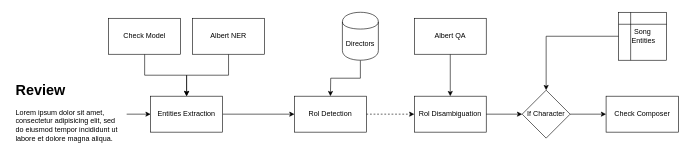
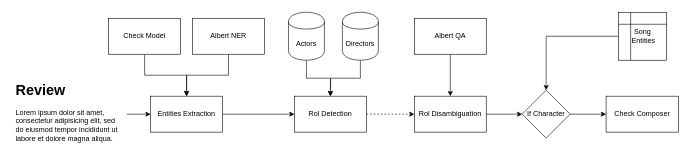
  <mxCell id="0" />
  <mxCell id="1" parent="0" />
  <mxCell id="2" value="" style="edgeStyle=orthogonalEdgeStyle;rounded=0;orthogonalLoop=1;jettySize=auto;html=1;" edge="1" parent="1" source="3" target="5"><mxGeometry relative="1" as="geometry"><mxPoint x="290" y="190" as="targetPoint" /></mxGeometry></mxCell>
  <mxCell id="3" value="&lt;h1&gt;Review&lt;/h1&gt;&lt;p&gt;Lorem ipsum dolor sit amet, consectetur adipisicing elit, sed do eiusmod tempor incididunt ut labore et dolore magna aliqua.&lt;/p&gt;" style="text;html=1;strokeColor=none;fillColor=none;spacing=5;spacingTop=-20;whiteSpace=wrap;overflow=hidden;rounded=0;" vertex="1" parent="1"><mxGeometry x="20" y="130" width="190" height="120" as="geometry" /></mxCell>
  <mxCell id="4" value="" style="edgeStyle=orthogonalEdgeStyle;rounded=0;orthogonalLoop=1;jettySize=auto;html=1;" edge="1" parent="1" source="5" target="7"><mxGeometry relative="1" as="geometry" /></mxCell>
  <mxCell id="5" value="Entities Extraction" style="rounded=0;whiteSpace=wrap;html=1;" vertex="1" parent="1"><mxGeometry x="250" y="160" width="120" height="60" as="geometry" /></mxCell>
  <mxCell id="6" value="" style="edgeStyle=orthogonalEdgeStyle;rounded=0;orthogonalLoop=1;jettySize=auto;html=1;dashed=1;" edge="1" parent="1" source="7" target="9"><mxGeometry relative="1" as="geometry" /></mxCell>
  <mxCell id="7" value="Rol Detection" style="rounded=0;whiteSpace=wrap;html=1;" vertex="1" parent="1"><mxGeometry x="490" y="160" width="120" height="60" as="geometry" /></mxCell>
  <mxCell id="8" value="" style="edgeStyle=orthogonalEdgeStyle;rounded=0;orthogonalLoop=1;jettySize=auto;html=1;" edge="1" parent="1" source="21" target="10"><mxGeometry relative="1" as="geometry" /></mxCell>
  <mxCell id="9" value="Rol Disambiguation" style="rounded=0;whiteSpace=wrap;html=1;" vertex="1" parent="1"><mxGeometry x="690" y="160" width="120" height="60" as="geometry" /></mxCell>
  <mxCell id="10" value="Check Composer" style="rounded=0;whiteSpace=wrap;html=1;" vertex="1" parent="1"><mxGeometry x="1010" y="160" width="121" height="60" as="geometry" /></mxCell>
  <mxCell id="11" style="edgeStyle=orthogonalEdgeStyle;rounded=0;orthogonalLoop=1;jettySize=auto;html=1;exitX=0.5;exitY=1;exitDx=0;exitDy=0;entryX=0.5;entryY=0;entryDx=0;entryDy=0;" edge="1" parent="1" source="12" target="5"><mxGeometry relative="1" as="geometry" /></mxCell>
  <mxCell id="12" value="Check Model" style="rounded=0;whiteSpace=wrap;html=1;" vertex="1" parent="1"><mxGeometry x="180" width="120" height="60" as="geometry" y="30" /></mxCell>
  <mxCell id="13" style="edgeStyle=orthogonalEdgeStyle;rounded=0;orthogonalLoop=1;jettySize=auto;html=1;exitX=0.5;exitY=1;exitDx=0;exitDy=0;entryX=0.5;entryY=0;entryDx=0;entryDy=0;" edge="1" parent="1" source="14" target="5"><mxGeometry relative="1" as="geometry" /></mxCell>
  <mxCell id="14" value="Albert NER" style="rounded=0;whiteSpace=wrap;html=1;" vertex="1" parent="1"><mxGeometry x="320" width="120" height="60" as="geometry" y="30" /></mxCell>
+ <mxCell id="15" style="edgeStyle=orthogonalEdgeStyle;rounded=0;orthogonalLoop=1;jettySize=auto;html=1;exitX=0.5;exitY=1;exitDx=0;exitDy=0;entryX=0.5;entryY=0;entryDx=0;entryDy=0;" edge="1" parent="1" source="16" target="7"><mxGeometry relative="1" as="geometry" /></mxCell>
+ <mxCell id="16" value="Actors" style="shape=cylinder;whiteSpace=wrap;html=1;boundedLbl=1;backgroundOutline=1;" vertex="1" parent="1"><mxGeometry x="480" y="20" width="60" height="80" as="geometry" /></mxCell>
  <mxCell id="17" style="edgeStyle=orthogonalEdgeStyle;rounded=0;orthogonalLoop=1;jettySize=auto;html=1;exitX=0.5;exitY=1;exitDx=0;exitDy=0;" edge="1" parent="1" source="18"><mxGeometry relative="1" as="geometry"><mxPoint x="550" y="160" as="targetPoint" /></mxGeometry></mxCell>
  <mxCell id="18" value="Directors" style="shape=cylinder;whiteSpace=wrap;html=1;boundedLbl=1;backgroundOutline=1;" vertex="1" parent="1"><mxGeometry x="570" y="20" width="60" height="80" as="geometry" /></mxCell>
  <mxCell id="19" value="" style="edgeStyle=orthogonalEdgeStyle;rounded=0;orthogonalLoop=1;jettySize=auto;html=1;" edge="1" parent="1" source="20" target="9"><mxGeometry relative="1" as="geometry" /></mxCell>
  <mxCell id="20" value="Albert QA" style="rounded=0;whiteSpace=wrap;html=1;" vertex="1" parent="1"><mxGeometry x="690" width="120" height="60" as="geometry" y="30" /></mxCell>
  <mxCell id="21" value="If Character" style="rhombus;whiteSpace=wrap;html=1;" vertex="1" parent="1"><mxGeometry x="870" y="150" width="80" height="80" as="geometry" /></mxCell>
  <mxCell id="22" value="" style="edgeStyle=orthogonalEdgeStyle;rounded=0;orthogonalLoop=1;jettySize=auto;html=1;" edge="1" parent="1" source="9" target="21"><mxGeometry relative="1" as="geometry"><mxPoint x="810" y="190" as="sourcePoint" /><mxPoint x="1010" y="180" as="targetPoint" /></mxGeometry></mxCell>
  <mxCell id="23" value="" style="edgeStyle=orthogonalEdgeStyle;rounded=0;orthogonalLoop=1;jettySize=auto;html=1;" edge="1" parent="1" source="24" target="21"><mxGeometry relative="1" as="geometry" /></mxCell>
  <mxCell id="24" value="Song &lt;br&gt;&amp;nbsp;Entities" style="shape=internalStorage;whiteSpace=wrap;html=1;backgroundOutline=1;" vertex="1" parent="1"><mxGeometry x="1031" y="20" width="80" height="80" as="geometry" /></mxCell>
